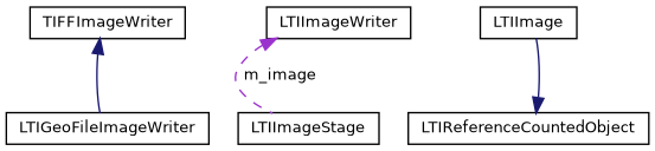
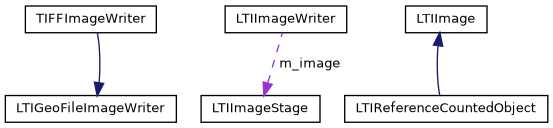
  digraph {
    node [color=black fontname=Helvetica fontsize=10 shape=record]
    edge [color=midnightblue dir=back fontname=Helvetica fontsize=10 labelfontname=Helvetica labelfontsize=10 style=solid]
    n1 [height=0.2 label=TIFFImageWriter width=0.4]
    n2 [height=0.2 label=LTIGeoFileImageWriter width=0.4]
    n3 [height=0.2 label=LTIImageWriter width=0.4]
    n4 [height=0.2 label=LTIImageStage width=0.4]
    n5 [height=0.2 label=LTIImage width=0.4]
    n6 [height=0.2 label=LTIReferenceCountedObject width=0.4]
-   n1 -> n2
-   n3 -> n4 [color=darkorchid3 label=" m_image" style=dashed]
-   n6 -> n5
+   n2 -> n1
+   n4 -> n3 [color=darkorchid3 label=" m_image" style=dashed]
+   n5 -> n6
  }
